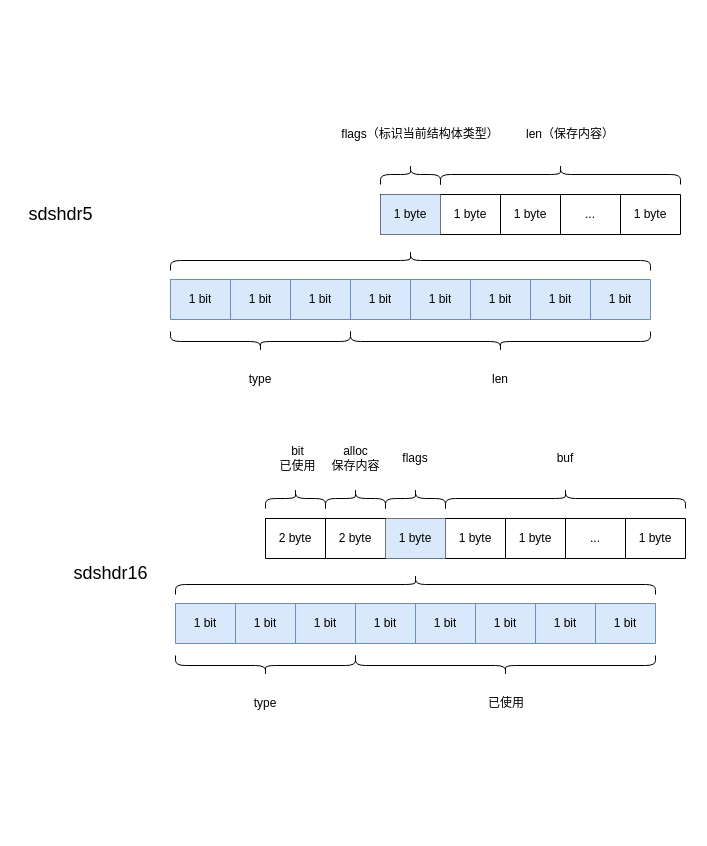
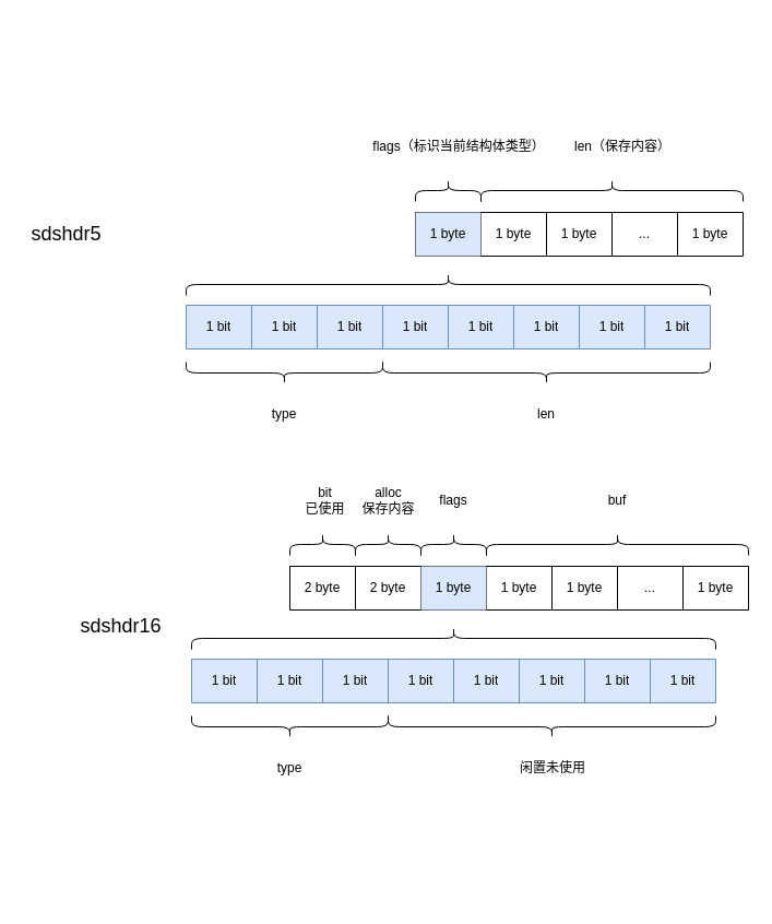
  <mxCell id="0" />
  <mxCell id="1" parent="0" />
  <mxCell id="2" value="" style="shape=table;html=1;whiteSpace=wrap;startSize=0;container=1;collapsible=0;childLayout=tableLayout;fillColor=#dae8fc;strokeColor=#6c8ebf;" parent="1" vertex="1"><mxGeometry x="170" y="279" width="480" height="40" as="geometry" /></mxCell>
  <mxCell id="3" value="" style="shape=partialRectangle;html=1;whiteSpace=wrap;collapsible=0;dropTarget=0;pointerEvents=0;fillColor=none;top=0;left=0;bottom=0;right=0;points=[[0,0.5],[1,0.5]];portConstraint=eastwest;" parent="2" vertex="1"><mxGeometry width="480" height="40" as="geometry" /></mxCell>
  <mxCell id="4" value="1 bit" style="shape=partialRectangle;html=1;whiteSpace=wrap;connectable=0;fillColor=none;top=0;left=0;bottom=0;right=0;overflow=hidden;" parent="3" vertex="1"><mxGeometry width="60" height="40" as="geometry"><mxRectangle width="60" height="40" as="alternateBounds" /></mxGeometry></mxCell>
  <mxCell id="5" value="&lt;span&gt;1 bit&lt;/span&gt;" style="shape=partialRectangle;html=1;whiteSpace=wrap;connectable=0;fillColor=none;top=0;left=0;bottom=0;right=0;overflow=hidden;" parent="3" vertex="1"><mxGeometry x="60" width="60" height="40" as="geometry"><mxRectangle width="60" height="40" as="alternateBounds" /></mxGeometry></mxCell>
  <mxCell id="6" value="&lt;span&gt;1 bit&lt;/span&gt;" style="shape=partialRectangle;html=1;whiteSpace=wrap;connectable=0;fillColor=none;top=0;left=0;bottom=0;right=0;overflow=hidden;" parent="3" vertex="1"><mxGeometry x="120" width="60" height="40" as="geometry"><mxRectangle width="60" height="40" as="alternateBounds" /></mxGeometry></mxCell>
  <mxCell id="7" value="&lt;span&gt;1 bit&lt;/span&gt;" style="shape=partialRectangle;html=1;whiteSpace=wrap;connectable=0;fillColor=none;top=0;left=0;bottom=0;right=0;overflow=hidden;" parent="3" vertex="1"><mxGeometry x="180" width="60" height="40" as="geometry"><mxRectangle width="60" height="40" as="alternateBounds" /></mxGeometry></mxCell>
  <mxCell id="8" value="&lt;span&gt;1 bit&lt;/span&gt;" style="shape=partialRectangle;html=1;whiteSpace=wrap;connectable=0;fillColor=none;top=0;left=0;bottom=0;right=0;overflow=hidden;" parent="3" vertex="1"><mxGeometry x="240" width="60" height="40" as="geometry"><mxRectangle width="60" height="40" as="alternateBounds" /></mxGeometry></mxCell>
  <mxCell id="9" value="&lt;span&gt;1 bit&lt;/span&gt;" style="shape=partialRectangle;html=1;whiteSpace=wrap;connectable=0;fillColor=none;top=0;left=0;bottom=0;right=0;overflow=hidden;" parent="3" vertex="1"><mxGeometry x="300" width="60" height="40" as="geometry"><mxRectangle width="60" height="40" as="alternateBounds" /></mxGeometry></mxCell>
  <mxCell id="10" value="&lt;span&gt;1 bit&lt;/span&gt;" style="shape=partialRectangle;html=1;whiteSpace=wrap;connectable=0;fillColor=none;top=0;left=0;bottom=0;right=0;overflow=hidden;" parent="3" vertex="1"><mxGeometry x="360" width="60" height="40" as="geometry"><mxRectangle width="60" height="40" as="alternateBounds" /></mxGeometry></mxCell>
  <mxCell id="11" value="&lt;span&gt;1 bit&lt;/span&gt;" style="shape=partialRectangle;html=1;whiteSpace=wrap;connectable=0;fillColor=none;top=0;left=0;bottom=0;right=0;overflow=hidden;" parent="3" vertex="1"><mxGeometry x="420" width="60" height="40" as="geometry"><mxRectangle width="60" height="40" as="alternateBounds" /></mxGeometry></mxCell>
  <mxCell id="12" value="" style="shape=curlyBracket;whiteSpace=wrap;html=1;rounded=1;rotation=90;" parent="1" vertex="1"><mxGeometry x="400" y="144" width="20" height="60" as="geometry" /></mxCell>
  <mxCell id="13" value="" style="shape=curlyBracket;whiteSpace=wrap;html=1;rounded=1;rotation=90;" parent="1" vertex="1"><mxGeometry x="550" y="54" width="20" height="240" as="geometry" /></mxCell>
  <mxCell id="14" value="" style="shape=curlyBracket;whiteSpace=wrap;html=1;rounded=1;rotation=-90;size=0.5;sketch=0;" parent="1" vertex="1"><mxGeometry x="250" y="251" width="20" height="180" as="geometry" /></mxCell>
  <mxCell id="15" value="" style="shape=curlyBracket;whiteSpace=wrap;html=1;rounded=1;rotation=-90;size=0.5;sketch=0;" parent="1" vertex="1"><mxGeometry x="490" y="191" width="20" height="300" as="geometry" /></mxCell>
  <mxCell id="16" value="type" style="text;html=1;strokeColor=none;fillColor=none;align=center;verticalAlign=middle;whiteSpace=wrap;rounded=0;sketch=0;" parent="1" vertex="1"><mxGeometry x="240" y="369" width="40" height="20" as="geometry" /></mxCell>
  <mxCell id="17" value="len" style="text;html=1;strokeColor=none;fillColor=none;align=center;verticalAlign=middle;whiteSpace=wrap;rounded=0;sketch=0;" parent="1" vertex="1"><mxGeometry x="480" y="369" width="40" height="20" as="geometry" /></mxCell>
  <mxCell id="18" value="flags（标识当前结构体类型）" style="text;html=1;strokeColor=none;fillColor=none;align=center;verticalAlign=middle;whiteSpace=wrap;rounded=0;sketch=0;" parent="1" vertex="1"><mxGeometry x="340" y="124" width="160" height="20" as="geometry" /></mxCell>
  <mxCell id="19" value="len（保存内容）" style="text;html=1;strokeColor=none;fillColor=none;align=center;verticalAlign=middle;whiteSpace=wrap;rounded=0;sketch=0;" parent="1" vertex="1"><mxGeometry x="515" y="124" width="110" height="20" as="geometry" /></mxCell>
  <mxCell id="20" value="" style="shape=curlyBracket;whiteSpace=wrap;html=1;rounded=1;rotation=90;size=0.5;sketch=0;" parent="1" vertex="1"><mxGeometry x="400" y="20" width="20" height="480" as="geometry" /></mxCell>
  <mxCell id="21" value="" style="shape=table;html=1;whiteSpace=wrap;startSize=0;container=1;collapsible=0;childLayout=tableLayout;strokeColor=#000000;" vertex="1" parent="1"><mxGeometry x="380" y="194" width="300" height="40" as="geometry" /></mxCell>
  <mxCell id="22" value="" style="shape=partialRectangle;html=1;whiteSpace=wrap;collapsible=0;dropTarget=0;pointerEvents=0;fillColor=none;top=0;left=0;bottom=0;right=0;points=[[0,0.5],[1,0.5]];portConstraint=eastwest;strokeColor=#000000;" vertex="1" parent="21"><mxGeometry width="300" height="40" as="geometry" /></mxCell>
  <mxCell id="23" value="1 byte" style="shape=partialRectangle;html=1;whiteSpace=wrap;connectable=0;fillColor=#dae8fc;top=0;left=0;bottom=0;right=0;overflow=hidden;pointerEvents=1;strokeColor=#6c8ebf;" vertex="1" parent="22"><mxGeometry width="60" height="40" as="geometry"><mxRectangle width="60" height="40" as="alternateBounds" /></mxGeometry></mxCell>
  <mxCell id="24" value="&lt;span&gt;1 byte&lt;/span&gt;" style="shape=partialRectangle;html=1;whiteSpace=wrap;connectable=0;fillColor=none;top=0;left=0;bottom=0;right=0;overflow=hidden;pointerEvents=1;strokeColor=#000000;" vertex="1" parent="22"><mxGeometry x="60" width="60" height="40" as="geometry"><mxRectangle width="60" height="40" as="alternateBounds" /></mxGeometry></mxCell>
  <mxCell id="25" value="&lt;span&gt;1 byte&lt;/span&gt;" style="shape=partialRectangle;html=1;whiteSpace=wrap;connectable=0;fillColor=none;top=0;left=0;bottom=0;right=0;overflow=hidden;pointerEvents=1;strokeColor=#000000;" vertex="1" parent="22"><mxGeometry x="120" width="60" height="40" as="geometry"><mxRectangle width="60" height="40" as="alternateBounds" /></mxGeometry></mxCell>
  <mxCell id="26" value="..." style="shape=partialRectangle;html=1;whiteSpace=wrap;connectable=0;fillColor=none;top=0;left=0;bottom=0;right=0;overflow=hidden;pointerEvents=1;strokeColor=#000000;" vertex="1" parent="22"><mxGeometry x="180" width="60" height="40" as="geometry"><mxRectangle width="60" height="40" as="alternateBounds" /></mxGeometry></mxCell>
  <mxCell id="27" value="&lt;span&gt;1 byte&lt;/span&gt;" style="shape=partialRectangle;html=1;whiteSpace=wrap;connectable=0;fillColor=none;top=0;left=0;bottom=0;right=0;overflow=hidden;pointerEvents=1;strokeColor=#000000;" vertex="1" parent="22"><mxGeometry x="240" width="60" height="40" as="geometry"><mxRectangle width="60" height="40" as="alternateBounds" /></mxGeometry></mxCell>
  <mxCell id="28" value="&lt;font style=&quot;font-size: 18px&quot;&gt;sdshdr5&lt;/font&gt;" style="text;html=1;align=center;verticalAlign=middle;resizable=0;points=[];autosize=1;strokeColor=none;fillColor=none;" vertex="1" parent="1"><mxGeometry x="20" y="204" width="80" height="20" as="geometry" /></mxCell>
  <mxCell id="29" value="" style="shape=table;html=1;whiteSpace=wrap;startSize=0;container=1;collapsible=0;childLayout=tableLayout;fillColor=#dae8fc;strokeColor=#6c8ebf;" vertex="1" parent="1"><mxGeometry x="175" y="603" width="480" height="40" as="geometry" /></mxCell>
  <mxCell id="30" value="" style="shape=partialRectangle;html=1;whiteSpace=wrap;collapsible=0;dropTarget=0;pointerEvents=0;fillColor=none;top=0;left=0;bottom=0;right=0;points=[[0,0.5],[1,0.5]];portConstraint=eastwest;" vertex="1" parent="29"><mxGeometry width="480" height="40" as="geometry" /></mxCell>
  <mxCell id="31" value="1 bit" style="shape=partialRectangle;html=1;whiteSpace=wrap;connectable=0;fillColor=none;top=0;left=0;bottom=0;right=0;overflow=hidden;" vertex="1" parent="30"><mxGeometry width="60" height="40" as="geometry"><mxRectangle width="60" height="40" as="alternateBounds" /></mxGeometry></mxCell>
  <mxCell id="32" value="&lt;span&gt;1 bit&lt;/span&gt;" style="shape=partialRectangle;html=1;whiteSpace=wrap;connectable=0;fillColor=none;top=0;left=0;bottom=0;right=0;overflow=hidden;" vertex="1" parent="30"><mxGeometry x="60" width="60" height="40" as="geometry"><mxRectangle width="60" height="40" as="alternateBounds" /></mxGeometry></mxCell>
  <mxCell id="33" value="&lt;span&gt;1 bit&lt;/span&gt;" style="shape=partialRectangle;html=1;whiteSpace=wrap;connectable=0;fillColor=none;top=0;left=0;bottom=0;right=0;overflow=hidden;" vertex="1" parent="30"><mxGeometry x="120" width="60" height="40" as="geometry"><mxRectangle width="60" height="40" as="alternateBounds" /></mxGeometry></mxCell>
  <mxCell id="34" value="&lt;span&gt;1 bit&lt;/span&gt;" style="shape=partialRectangle;html=1;whiteSpace=wrap;connectable=0;fillColor=none;top=0;left=0;bottom=0;right=0;overflow=hidden;" vertex="1" parent="30"><mxGeometry x="180" width="60" height="40" as="geometry"><mxRectangle width="60" height="40" as="alternateBounds" /></mxGeometry></mxCell>
  <mxCell id="35" value="&lt;span&gt;1 bit&lt;/span&gt;" style="shape=partialRectangle;html=1;whiteSpace=wrap;connectable=0;fillColor=none;top=0;left=0;bottom=0;right=0;overflow=hidden;" vertex="1" parent="30"><mxGeometry x="240" width="60" height="40" as="geometry"><mxRectangle width="60" height="40" as="alternateBounds" /></mxGeometry></mxCell>
  <mxCell id="36" value="&lt;span&gt;1 bit&lt;/span&gt;" style="shape=partialRectangle;html=1;whiteSpace=wrap;connectable=0;fillColor=none;top=0;left=0;bottom=0;right=0;overflow=hidden;" vertex="1" parent="30"><mxGeometry x="300" width="60" height="40" as="geometry"><mxRectangle width="60" height="40" as="alternateBounds" /></mxGeometry></mxCell>
  <mxCell id="37" value="&lt;span&gt;1 bit&lt;/span&gt;" style="shape=partialRectangle;html=1;whiteSpace=wrap;connectable=0;fillColor=none;top=0;left=0;bottom=0;right=0;overflow=hidden;" vertex="1" parent="30"><mxGeometry x="360" width="60" height="40" as="geometry"><mxRectangle width="60" height="40" as="alternateBounds" /></mxGeometry></mxCell>
  <mxCell id="38" value="&lt;span&gt;1 bit&lt;/span&gt;" style="shape=partialRectangle;html=1;whiteSpace=wrap;connectable=0;fillColor=none;top=0;left=0;bottom=0;right=0;overflow=hidden;" vertex="1" parent="30"><mxGeometry x="420" width="60" height="40" as="geometry"><mxRectangle width="60" height="40" as="alternateBounds" /></mxGeometry></mxCell>
  <mxCell id="39" value="" style="shape=curlyBracket;whiteSpace=wrap;html=1;rounded=1;rotation=90;" vertex="1" parent="1"><mxGeometry x="405" y="468" width="20" height="60" as="geometry" /></mxCell>
  <mxCell id="40" value="" style="shape=curlyBracket;whiteSpace=wrap;html=1;rounded=1;rotation=90;" vertex="1" parent="1"><mxGeometry x="555" y="378" width="20" height="240" as="geometry" /></mxCell>
  <mxCell id="41" value="" style="shape=curlyBracket;whiteSpace=wrap;html=1;rounded=1;rotation=-90;size=0.5;sketch=0;" vertex="1" parent="1"><mxGeometry x="255" y="575" width="20" height="180" as="geometry" /></mxCell>
  <mxCell id="42" value="" style="shape=curlyBracket;whiteSpace=wrap;html=1;rounded=1;rotation=-90;size=0.5;sketch=0;" vertex="1" parent="1"><mxGeometry x="495" y="515" width="20" height="300" as="geometry" /></mxCell>
  <mxCell id="43" value="type" style="text;html=1;strokeColor=none;fillColor=none;align=center;verticalAlign=middle;whiteSpace=wrap;rounded=0;sketch=0;" vertex="1" parent="1"><mxGeometry x="245" y="693" width="40" height="20" as="geometry" /></mxCell>
- <mxCell id="44" value="已使用" style="text;html=1;strokeColor=none;fillColor=none;align=center;verticalAlign=middle;whiteSpace=wrap;rounded=0;sketch=0;" vertex="1" parent="1"><mxGeometry x="466" y="693" width="80" height="20" as="geometry" /></mxCell>
+ <mxCell id="44" value="闲置未使用" style="text;html=1;strokeColor=none;fillColor=none;align=center;verticalAlign=middle;whiteSpace=wrap;rounded=0;sketch=0;" vertex="1" parent="1"><mxGeometry x="466" y="693" width="80" height="20" as="geometry" /></mxCell>
  <mxCell id="45" value="flags" style="text;html=1;strokeColor=none;fillColor=none;align=center;verticalAlign=middle;whiteSpace=wrap;rounded=0;sketch=0;" vertex="1" parent="1"><mxGeometry x="395" y="448" width="40" height="20" as="geometry" /></mxCell>
  <mxCell id="46" value="buf" style="text;html=1;strokeColor=none;fillColor=none;align=center;verticalAlign=middle;whiteSpace=wrap;rounded=0;sketch=0;" vertex="1" parent="1"><mxGeometry x="545" y="448" width="40" height="20" as="geometry" /></mxCell>
  <mxCell id="47" value="" style="shape=curlyBracket;whiteSpace=wrap;html=1;rounded=1;rotation=90;size=0.5;sketch=0;" vertex="1" parent="1"><mxGeometry x="405" y="344" width="20" height="480" as="geometry" /></mxCell>
  <mxCell id="48" value="" style="shape=table;html=1;whiteSpace=wrap;startSize=0;container=1;collapsible=0;childLayout=tableLayout;" vertex="1" parent="1"><mxGeometry x="265" y="518" width="420" height="40" as="geometry" /></mxCell>
  <mxCell id="49" value="" style="shape=partialRectangle;html=1;whiteSpace=wrap;collapsible=0;dropTarget=0;pointerEvents=0;fillColor=none;top=0;left=0;bottom=0;right=0;points=[[0,0.5],[1,0.5]];portConstraint=eastwest;strokeColor=#000000;" vertex="1" parent="48"><mxGeometry width="420" height="40" as="geometry" /></mxCell>
  <mxCell id="50" value="2 byte" style="shape=partialRectangle;html=1;whiteSpace=wrap;connectable=0;top=0;left=0;bottom=0;right=0;overflow=hidden;pointerEvents=1;fillColor=none;" vertex="1" parent="49"><mxGeometry width="60" height="40" as="geometry"><mxRectangle width="60" height="40" as="alternateBounds" /></mxGeometry></mxCell>
  <mxCell id="51" value="2 byte" style="shape=partialRectangle;html=1;whiteSpace=wrap;connectable=0;top=0;left=0;bottom=0;right=0;overflow=hidden;pointerEvents=1;fillColor=none;" vertex="1" parent="49"><mxGeometry x="60" width="60" height="40" as="geometry"><mxRectangle width="60" height="40" as="alternateBounds" /></mxGeometry></mxCell>
  <mxCell id="52" value="1 byte" style="shape=partialRectangle;html=1;whiteSpace=wrap;connectable=0;top=0;left=0;bottom=0;right=0;overflow=hidden;pointerEvents=1;fillColor=#dae8fc;strokeColor=#6c8ebf;" vertex="1" parent="49"><mxGeometry x="120" width="60" height="40" as="geometry"><mxRectangle width="60" height="40" as="alternateBounds" /></mxGeometry></mxCell>
  <mxCell id="53" value="&lt;span&gt;1 byte&lt;/span&gt;" style="shape=partialRectangle;html=1;whiteSpace=wrap;connectable=0;fillColor=none;top=0;left=0;bottom=0;right=0;overflow=hidden;pointerEvents=1;strokeColor=#000000;" vertex="1" parent="49"><mxGeometry x="180" width="60" height="40" as="geometry"><mxRectangle width="60" height="40" as="alternateBounds" /></mxGeometry></mxCell>
  <mxCell id="54" value="&lt;span&gt;1 byte&lt;/span&gt;" style="shape=partialRectangle;html=1;whiteSpace=wrap;connectable=0;fillColor=none;top=0;left=0;bottom=0;right=0;overflow=hidden;pointerEvents=1;strokeColor=#000000;" vertex="1" parent="49"><mxGeometry x="240" width="60" height="40" as="geometry"><mxRectangle width="60" height="40" as="alternateBounds" /></mxGeometry></mxCell>
  <mxCell id="55" value="..." style="shape=partialRectangle;html=1;whiteSpace=wrap;connectable=0;fillColor=none;top=0;left=0;bottom=0;right=0;overflow=hidden;pointerEvents=1;strokeColor=#000000;" vertex="1" parent="49"><mxGeometry x="300" width="60" height="40" as="geometry"><mxRectangle width="60" height="40" as="alternateBounds" /></mxGeometry></mxCell>
  <mxCell id="56" value="&lt;span&gt;1 byte&lt;/span&gt;" style="shape=partialRectangle;html=1;whiteSpace=wrap;connectable=0;fillColor=none;top=0;left=0;bottom=0;right=0;overflow=hidden;pointerEvents=1;strokeColor=#000000;" vertex="1" parent="49"><mxGeometry x="360" width="60" height="40" as="geometry"><mxRectangle width="60" height="40" as="alternateBounds" /></mxGeometry></mxCell>
  <mxCell id="57" value="&lt;font style=&quot;font-size: 18px&quot;&gt;sdshdr16&lt;/font&gt;" style="text;html=1;align=center;verticalAlign=middle;resizable=0;points=[];autosize=1;strokeColor=none;fillColor=none;" vertex="1" parent="1"><mxGeometry x="65" y="563" width="90" height="20" as="geometry" /></mxCell>
  <mxCell id="58" value="" style="shape=curlyBracket;whiteSpace=wrap;html=1;rounded=1;rotation=90;" vertex="1" parent="1"><mxGeometry x="285" y="468" width="20" height="60" as="geometry" /></mxCell>
  <mxCell id="59" value="bit&lt;br&gt;已使用" style="text;html=1;strokeColor=none;fillColor=none;align=center;verticalAlign=middle;whiteSpace=wrap;rounded=0;sketch=0;" vertex="1" parent="1"><mxGeometry x="240" y="448" width="115" height="20" as="geometry" /></mxCell>
  <mxCell id="60" value="" style="shape=curlyBracket;whiteSpace=wrap;html=1;rounded=1;rotation=90;" vertex="1" parent="1"><mxGeometry x="345" y="468" width="20" height="60" as="geometry" /></mxCell>
  <mxCell id="61" value="alloc&lt;br&gt;保存内容" style="text;html=1;strokeColor=none;fillColor=none;align=center;verticalAlign=middle;whiteSpace=wrap;rounded=0;sketch=0;" vertex="1" parent="1"><mxGeometry x="297.5" y="448" width="115" height="20" as="geometry" /></mxCell>
